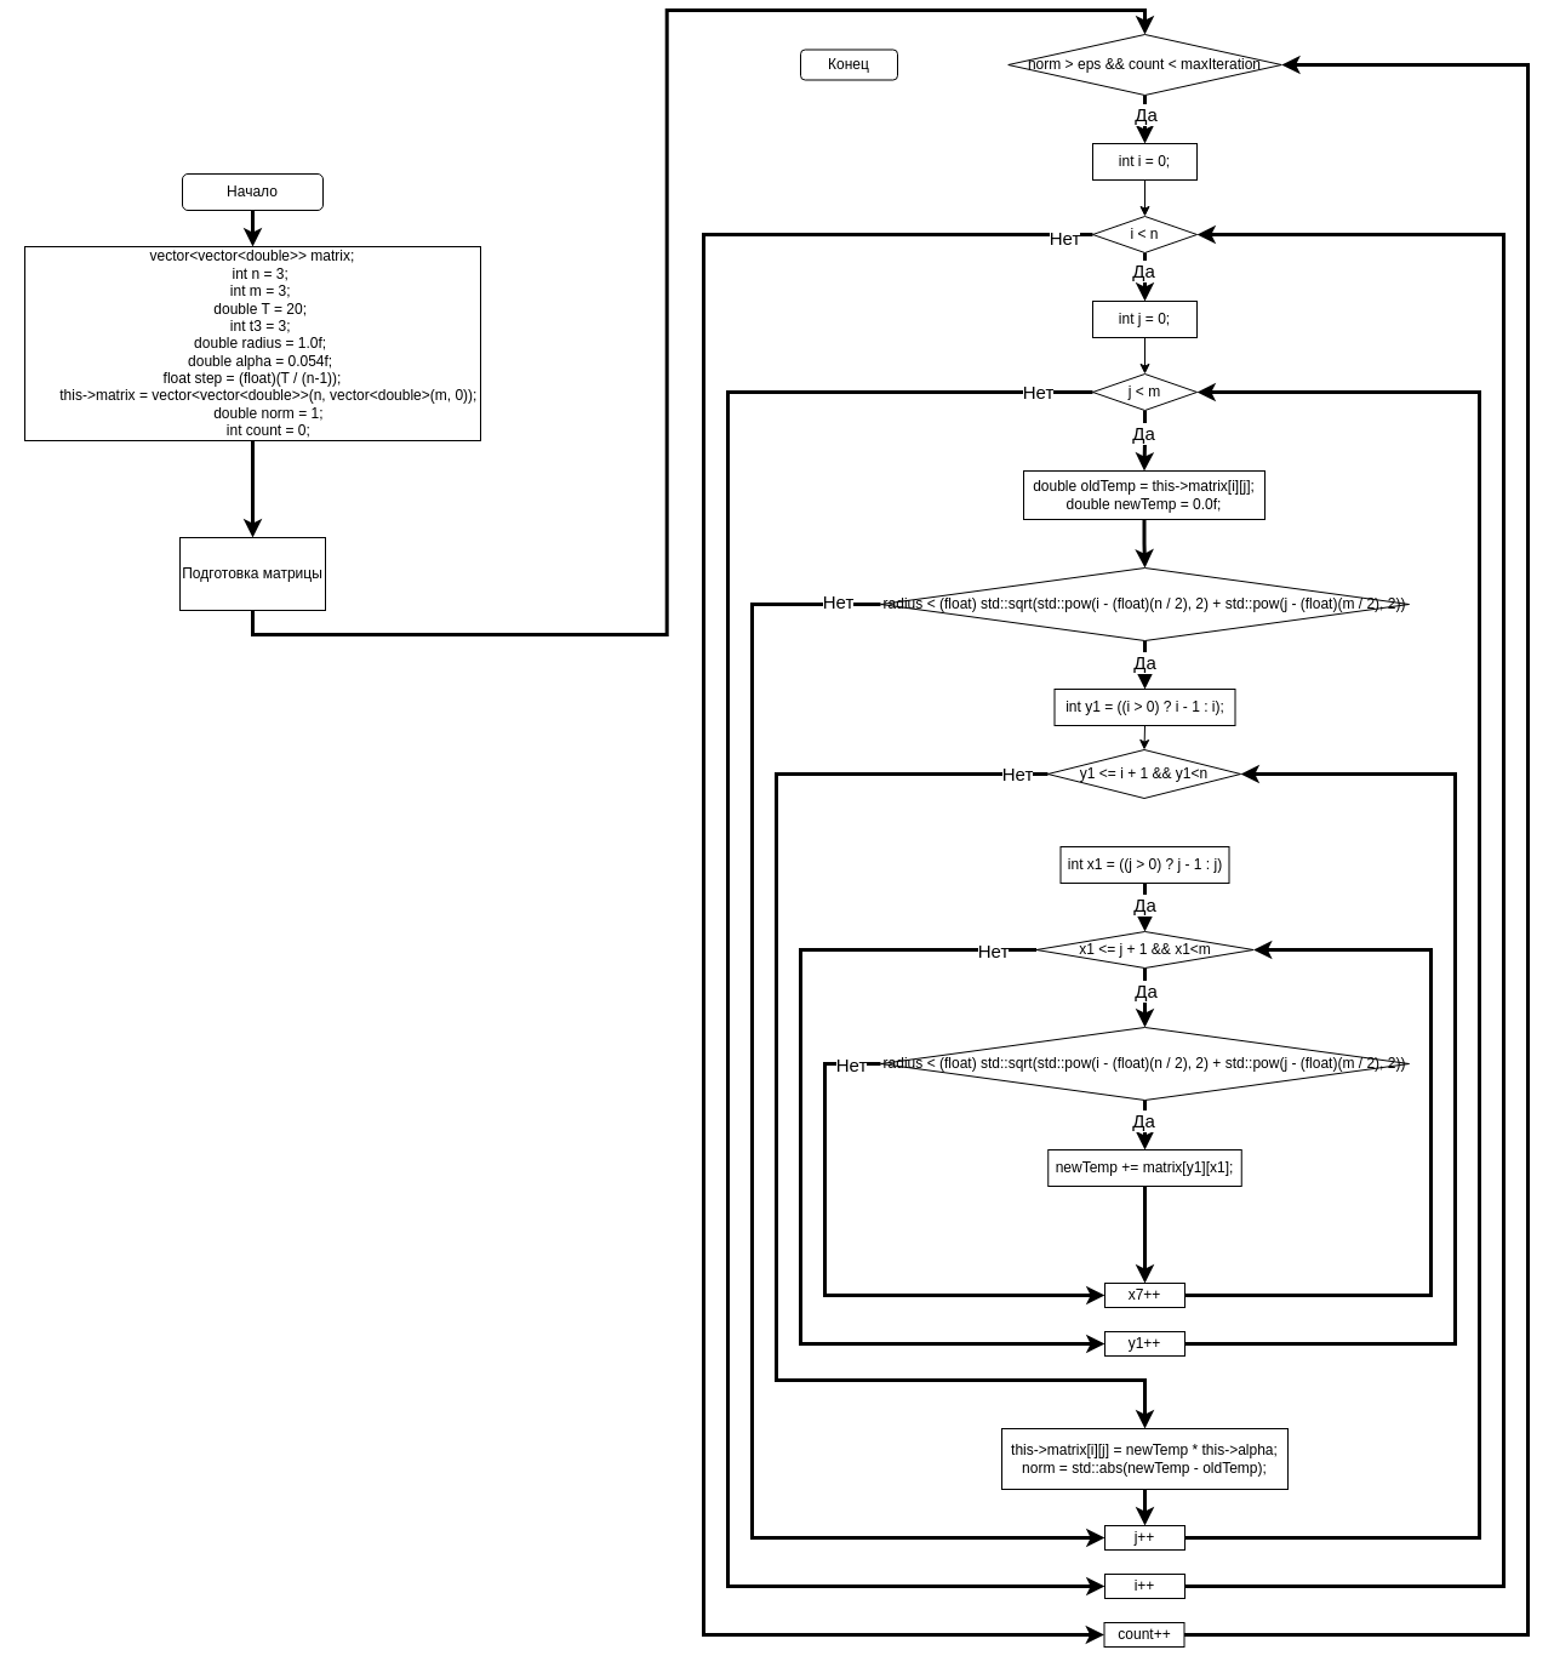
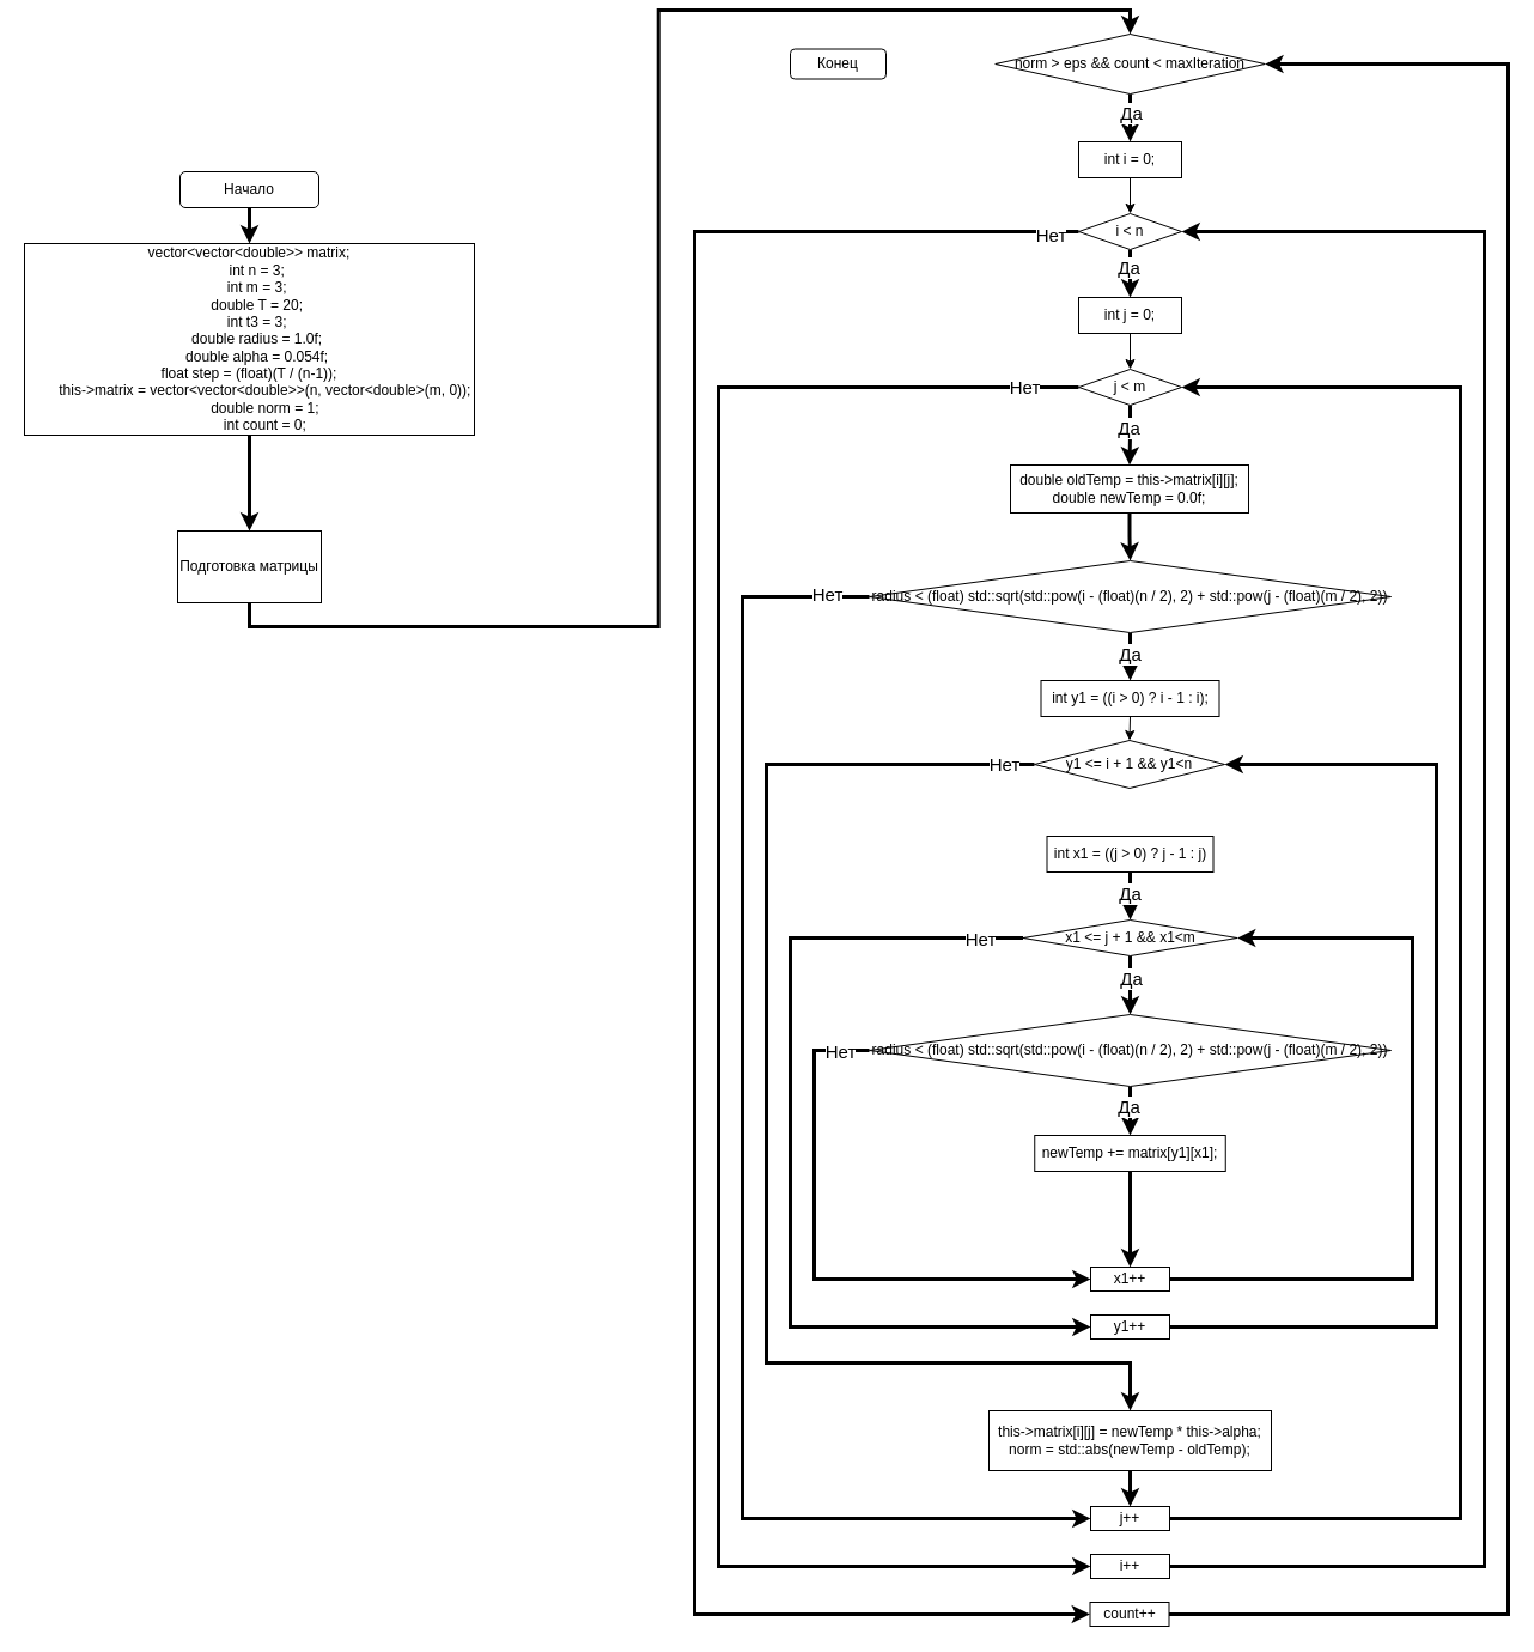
  <mxCell id="0" />
  <mxCell id="1" parent="0" />
  <mxCell id="2" style="edgeStyle=orthogonalEdgeStyle;rounded=0;orthogonalLoop=1;jettySize=auto;html=1;exitX=0.5;exitY=1;exitDx=0;exitDy=0;entryX=0.5;entryY=0;entryDx=0;entryDy=0;strokeWidth=3;" edge="1" parent="1" source="3" target="5"><mxGeometry relative="1" as="geometry" /></mxCell>
  <mxCell id="3" value="Начало" style="rounded=1;whiteSpace=wrap;html=1;" vertex="1" parent="1"><mxGeometry x="150" y="135" width="116" height="30" as="geometry" /></mxCell>
  <mxCell id="4" style="edgeStyle=orthogonalEdgeStyle;rounded=0;orthogonalLoop=1;jettySize=auto;html=1;exitX=0.5;exitY=1;exitDx=0;exitDy=0;entryX=0.5;entryY=0;entryDx=0;entryDy=0;strokeWidth=3;" edge="1" parent="1" source="5" target="64"><mxGeometry relative="1" as="geometry" /></mxCell>
  <mxCell id="5" value="&lt;div&gt;vector&amp;lt;vector&amp;lt;double&amp;gt;&amp;gt; matrix;&lt;/div&gt;&lt;div&gt;&amp;nbsp; &amp;nbsp; int n = 3;&lt;/div&gt;&lt;div&gt;&amp;nbsp; &amp;nbsp; int m = 3;&lt;/div&gt;&lt;div&gt;&amp;nbsp; &amp;nbsp; double T = 20;&lt;/div&gt;&lt;div&gt;&amp;nbsp; &amp;nbsp; int t3 = 3;&lt;/div&gt;&lt;div&gt;&amp;nbsp; &amp;nbsp; double radius = 1.0f;&lt;/div&gt;&lt;div&gt;&amp;nbsp; &amp;nbsp; double alpha = 0.054f;&lt;/div&gt;&lt;div&gt;&lt;div&gt;float step = (float)(T / (n-1));&lt;/div&gt;&lt;div&gt;&amp;nbsp; &amp;nbsp; &amp;nbsp; &amp;nbsp; this-&amp;gt;matrix = vector&amp;lt;vector&amp;lt;double&amp;gt;&amp;gt;(n, vector&amp;lt;double&amp;gt;(m, 0));&lt;/div&gt;&lt;div&gt;&amp;nbsp; &amp;nbsp; &amp;nbsp; &amp;nbsp;&amp;nbsp;double norm = 1;&lt;/div&gt;&lt;div&gt;&amp;nbsp; &amp;nbsp; &amp;nbsp; &amp;nbsp; int count = 0;&lt;/div&gt;&lt;/div&gt;" style="rounded=0;whiteSpace=wrap;html=1;" vertex="1" parent="1"><mxGeometry x="20" y="195" width="376" height="160" as="geometry" /></mxCell>
  <mxCell id="6" style="edgeStyle=orthogonalEdgeStyle;rounded=0;orthogonalLoop=1;jettySize=auto;html=1;exitX=0.5;exitY=1;exitDx=0;exitDy=0;entryX=0.5;entryY=0;entryDx=0;entryDy=0;strokeWidth=3;" edge="1" parent="1" source="8" target="10"><mxGeometry relative="1" as="geometry" /></mxCell>
  <mxCell id="7" value="&lt;font style=&quot;font-size: 15px;&quot;&gt;Да&lt;/font&gt;" style="edgeLabel;html=1;align=center;verticalAlign=middle;resizable=0;points=[];" vertex="1" connectable="0" parent="6"><mxGeometry x="-0.267" relative="1" as="geometry"><mxPoint as="offset" /></mxGeometry></mxCell>
  <mxCell id="8" value="norm &amp;gt; eps &amp;amp;&amp;amp; count &amp;lt; maxIteration" style="rhombus;whiteSpace=wrap;html=1;" vertex="1" parent="1"><mxGeometry x="831.25" y="20" width="225.5" height="50" as="geometry" /></mxCell>
  <mxCell id="9" style="edgeStyle=orthogonalEdgeStyle;rounded=0;orthogonalLoop=1;jettySize=auto;html=1;exitX=0.5;exitY=1;exitDx=0;exitDy=0;entryX=0.5;entryY=0;entryDx=0;entryDy=0;" edge="1" parent="1" source="10" target="15"><mxGeometry relative="1" as="geometry" /></mxCell>
  <mxCell id="10" value="int i = 0;" style="rounded=0;whiteSpace=wrap;html=1;" vertex="1" parent="1"><mxGeometry x="901" y="110" width="86" height="30" as="geometry" /></mxCell>
  <mxCell id="11" style="edgeStyle=orthogonalEdgeStyle;rounded=0;orthogonalLoop=1;jettySize=auto;html=1;exitX=0.5;exitY=1;exitDx=0;exitDy=0;entryX=0.5;entryY=0;entryDx=0;entryDy=0;strokeWidth=3;" edge="1" parent="1" source="15" target="17"><mxGeometry relative="1" as="geometry"><mxPoint x="944" y="244" as="targetPoint" /></mxGeometry></mxCell>
  <mxCell id="12" value="&lt;font style=&quot;font-size: 15px;&quot;&gt;Да&lt;/font&gt;" style="edgeLabel;html=1;align=center;verticalAlign=middle;resizable=0;points=[];" vertex="1" connectable="0" parent="11"><mxGeometry x="-0.283" y="-2" relative="1" as="geometry"><mxPoint as="offset" /></mxGeometry></mxCell>
  <mxCell id="13" style="edgeStyle=orthogonalEdgeStyle;rounded=0;orthogonalLoop=1;jettySize=auto;html=1;exitX=0;exitY=0.5;exitDx=0;exitDy=0;entryX=0;entryY=0.5;entryDx=0;entryDy=0;strokeWidth=3;" edge="1" parent="1" source="15" target="61"><mxGeometry relative="1" as="geometry"><Array as="points"><mxPoint x="580" y="185" /><mxPoint x="580" y="1340" /></Array></mxGeometry></mxCell>
  <mxCell id="14" value="&lt;font style=&quot;font-size: 15px;&quot;&gt;Нет&lt;/font&gt;" style="edgeLabel;html=1;align=center;verticalAlign=middle;resizable=0;points=[];" vertex="1" connectable="0" parent="13"><mxGeometry x="-0.973" y="2" relative="1" as="geometry"><mxPoint as="offset" /></mxGeometry></mxCell>
  <mxCell id="15" value="i &amp;lt; n" style="rhombus;whiteSpace=wrap;html=1;" vertex="1" parent="1"><mxGeometry x="901" y="170" width="86" height="30" as="geometry" /></mxCell>
  <mxCell id="16" style="edgeStyle=orthogonalEdgeStyle;rounded=0;orthogonalLoop=1;jettySize=auto;html=1;exitX=0.5;exitY=1;exitDx=0;exitDy=0;entryX=0.5;entryY=0;entryDx=0;entryDy=0;" edge="1" parent="1" source="17" target="22"><mxGeometry relative="1" as="geometry" /></mxCell>
  <mxCell id="17" value="int j = 0;" style="rounded=0;whiteSpace=wrap;html=1;" vertex="1" parent="1"><mxGeometry x="901" y="240" width="86" height="30" as="geometry" /></mxCell>
  <mxCell id="18" style="edgeStyle=orthogonalEdgeStyle;rounded=0;orthogonalLoop=1;jettySize=auto;html=1;exitX=0.5;exitY=1;exitDx=0;exitDy=0;entryX=0.5;entryY=0;entryDx=0;entryDy=0;strokeWidth=3;" edge="1" parent="1" source="22" target="24"><mxGeometry relative="1" as="geometry"><mxPoint x="944" y="404" as="targetPoint" /></mxGeometry></mxCell>
  <mxCell id="19" value="&lt;font style=&quot;font-size: 15px;&quot;&gt;Да&lt;/font&gt;" style="edgeLabel;html=1;align=center;verticalAlign=middle;resizable=0;points=[];" vertex="1" connectable="0" parent="18"><mxGeometry x="-0.283" y="-2" relative="1" as="geometry"><mxPoint as="offset" /></mxGeometry></mxCell>
  <mxCell id="20" style="edgeStyle=orthogonalEdgeStyle;rounded=0;orthogonalLoop=1;jettySize=auto;html=1;exitX=0;exitY=0.5;exitDx=0;exitDy=0;entryX=0;entryY=0.5;entryDx=0;entryDy=0;strokeWidth=3;" edge="1" parent="1" source="22" target="59"><mxGeometry relative="1" as="geometry"><Array as="points"><mxPoint x="600" y="315" /><mxPoint x="600" y="1300" /></Array></mxGeometry></mxCell>
  <mxCell id="21" value="&lt;font style=&quot;font-size: 15px;&quot;&gt;Нет&lt;/font&gt;" style="edgeLabel;html=1;align=center;verticalAlign=middle;resizable=0;points=[];" vertex="1" connectable="0" parent="20"><mxGeometry x="-0.943" y="-1" relative="1" as="geometry"><mxPoint as="offset" /></mxGeometry></mxCell>
  <mxCell id="22" value="j &amp;lt; m" style="rhombus;whiteSpace=wrap;html=1;" vertex="1" parent="1"><mxGeometry x="901" y="300" width="86" height="30" as="geometry" /></mxCell>
  <mxCell id="23" style="edgeStyle=orthogonalEdgeStyle;rounded=0;orthogonalLoop=1;jettySize=auto;html=1;exitX=0.5;exitY=1;exitDx=0;exitDy=0;entryX=0.5;entryY=0;entryDx=0;entryDy=0;strokeWidth=3;" edge="1" parent="1" source="24" target="29"><mxGeometry relative="1" as="geometry" /></mxCell>
  <mxCell id="24" value="&lt;div&gt;double oldTemp = this-&amp;gt;matrix[i][j];&lt;/div&gt;&lt;div&gt;double newTemp = 0.0f;&lt;/div&gt;" style="rounded=0;whiteSpace=wrap;html=1;" vertex="1" parent="1"><mxGeometry x="844" y="380" width="199" height="40" as="geometry" /></mxCell>
  <mxCell id="25" style="edgeStyle=orthogonalEdgeStyle;rounded=0;orthogonalLoop=1;jettySize=auto;html=1;exitX=0.5;exitY=1;exitDx=0;exitDy=0;entryX=0.5;entryY=0;entryDx=0;entryDy=0;strokeWidth=3;" edge="1" parent="1" source="29" target="31"><mxGeometry relative="1" as="geometry" /></mxCell>
  <mxCell id="26" value="&lt;font style=&quot;font-size: 15px;&quot;&gt;Да&lt;/font&gt;" style="edgeLabel;html=1;align=center;verticalAlign=middle;resizable=0;points=[];" vertex="1" connectable="0" parent="25"><mxGeometry x="-0.158" y="-1" relative="1" as="geometry"><mxPoint as="offset" /></mxGeometry></mxCell>
  <mxCell id="27" style="edgeStyle=orthogonalEdgeStyle;rounded=0;orthogonalLoop=1;jettySize=auto;html=1;exitX=0;exitY=0.5;exitDx=0;exitDy=0;entryX=0;entryY=0.5;entryDx=0;entryDy=0;strokeWidth=3;" edge="1" parent="1" source="29" target="57"><mxGeometry relative="1" as="geometry"><Array as="points"><mxPoint x="620" y="490" /><mxPoint x="620" y="1260" /></Array></mxGeometry></mxCell>
  <mxCell id="28" value="&lt;font style=&quot;font-size: 15px;&quot;&gt;Нет&lt;/font&gt;" style="edgeLabel;html=1;align=center;verticalAlign=middle;resizable=0;points=[];" vertex="1" connectable="0" parent="27"><mxGeometry x="-0.938" y="-3" relative="1" as="geometry"><mxPoint as="offset" /></mxGeometry></mxCell>
  <mxCell id="29" value="&lt;div&gt;radius &amp;lt; (float) std::sqrt(std::pow(i - (float)(n / 2), 2) +&amp;nbsp;&lt;span style=&quot;background-color: initial;&quot;&gt;std::pow(j - (float)(m / 2), 2))&lt;/span&gt;&lt;/div&gt;" style="rhombus;whiteSpace=wrap;html=1;" vertex="1" parent="1"><mxGeometry x="726" y="460" width="436" height="60" as="geometry" /></mxCell>
  <mxCell id="30" style="edgeStyle=orthogonalEdgeStyle;rounded=0;orthogonalLoop=1;jettySize=auto;html=1;exitX=0.5;exitY=1;exitDx=0;exitDy=0;entryX=0.5;entryY=0;entryDx=0;entryDy=0;" edge="1" parent="1" source="31" target="34"><mxGeometry relative="1" as="geometry" /></mxCell>
  <mxCell id="31" value="int y1 = ((i &amp;gt; 0) ? i - 1 : i);" style="rounded=0;whiteSpace=wrap;html=1;" vertex="1" parent="1"><mxGeometry x="869.5" y="560" width="149" height="30" as="geometry" /></mxCell>
  <mxCell id="32" style="edgeStyle=orthogonalEdgeStyle;rounded=0;orthogonalLoop=1;jettySize=auto;html=1;exitX=0;exitY=0.5;exitDx=0;exitDy=0;entryX=0.5;entryY=0;entryDx=0;entryDy=0;strokeWidth=3;" edge="1" parent="1" source="34" target="55"><mxGeometry relative="1" as="geometry"><Array as="points"><mxPoint x="640" y="630" /><mxPoint x="640" y="1130" /><mxPoint x="944" y="1130" /></Array></mxGeometry></mxCell>
  <mxCell id="33" value="&lt;font style=&quot;font-size: 15px;&quot;&gt;Нет&lt;/font&gt;" style="edgeLabel;html=1;align=center;verticalAlign=middle;resizable=0;points=[];" vertex="1" connectable="0" parent="32"><mxGeometry x="-0.951" y="-1" relative="1" as="geometry"><mxPoint as="offset" /></mxGeometry></mxCell>
  <mxCell id="34" value="y1 &amp;lt;= i + 1 &amp;amp;&amp;amp; y1&amp;lt;n" style="rhombus;whiteSpace=wrap;html=1;" vertex="1" parent="1"><mxGeometry x="864" y="610" width="159" height="40" as="geometry" /></mxCell>
  <mxCell id="35" style="edgeStyle=orthogonalEdgeStyle;rounded=0;orthogonalLoop=1;jettySize=auto;html=1;exitX=0.5;exitY=1;exitDx=0;exitDy=0;entryX=0.5;entryY=0;entryDx=0;entryDy=0;strokeWidth=3;" edge="1" parent="1" source="37" target="42"><mxGeometry relative="1" as="geometry" /></mxCell>
  <mxCell id="36" value="&lt;font style=&quot;font-size: 15px;&quot;&gt;Да&lt;/font&gt;" style="edgeLabel;html=1;align=center;verticalAlign=middle;resizable=0;points=[];" vertex="1" connectable="0" parent="35"><mxGeometry x="-0.175" y="-1" relative="1" as="geometry"><mxPoint as="offset" /></mxGeometry></mxCell>
  <mxCell id="37" value="int x1 = ((j &amp;gt; 0) ? j - 1 : j)" style="rounded=0;whiteSpace=wrap;html=1;" vertex="1" parent="1"><mxGeometry x="874.5" y="690" width="139" height="30" as="geometry" /></mxCell>
  <mxCell id="38" style="edgeStyle=orthogonalEdgeStyle;rounded=0;orthogonalLoop=1;jettySize=auto;html=1;exitX=0.5;exitY=1;exitDx=0;exitDy=0;entryX=0.5;entryY=0;entryDx=0;entryDy=0;strokeWidth=3;" edge="1" parent="1" source="42" target="47"><mxGeometry relative="1" as="geometry" /></mxCell>
  <mxCell id="39" value="&lt;font style=&quot;font-size: 15px;&quot;&gt;Да&lt;/font&gt;" style="edgeLabel;html=1;align=center;verticalAlign=middle;resizable=0;points=[];" vertex="1" connectable="0" parent="38"><mxGeometry x="-0.259" relative="1" as="geometry"><mxPoint as="offset" /></mxGeometry></mxCell>
  <mxCell id="40" style="edgeStyle=orthogonalEdgeStyle;rounded=0;orthogonalLoop=1;jettySize=auto;html=1;exitX=0;exitY=0.5;exitDx=0;exitDy=0;entryX=0;entryY=0.5;entryDx=0;entryDy=0;strokeWidth=3;" edge="1" parent="1" source="42" target="53"><mxGeometry relative="1" as="geometry"><Array as="points"><mxPoint x="660" y="775" /><mxPoint x="660" y="1100" /></Array></mxGeometry></mxCell>
  <mxCell id="41" value="&lt;font style=&quot;font-size: 15px;&quot;&gt;Нет&lt;/font&gt;" style="edgeLabel;html=1;align=center;verticalAlign=middle;resizable=0;points=[];" vertex="1" connectable="0" parent="40"><mxGeometry x="-0.907" relative="1" as="geometry"><mxPoint as="offset" /></mxGeometry></mxCell>
  <mxCell id="42" value="x1 &amp;lt;= j + 1 &amp;amp;&amp;amp; x1&amp;lt;m" style="rhombus;whiteSpace=wrap;html=1;" vertex="1" parent="1"><mxGeometry x="854.5" y="760" width="179" height="30" as="geometry" /></mxCell>
  <mxCell id="43" style="edgeStyle=orthogonalEdgeStyle;rounded=0;orthogonalLoop=1;jettySize=auto;html=1;exitX=0.5;exitY=1;exitDx=0;exitDy=0;entryX=0.5;entryY=0;entryDx=0;entryDy=0;strokeWidth=3;" edge="1" parent="1" source="47" target="49"><mxGeometry relative="1" as="geometry" /></mxCell>
  <mxCell id="44" value="&lt;font style=&quot;font-size: 15px;&quot;&gt;Да&lt;/font&gt;" style="edgeLabel;html=1;align=center;verticalAlign=middle;resizable=0;points=[];" vertex="1" connectable="0" parent="43"><mxGeometry x="-0.206" y="-2" relative="1" as="geometry"><mxPoint as="offset" /></mxGeometry></mxCell>
  <mxCell id="45" style="edgeStyle=orthogonalEdgeStyle;rounded=0;orthogonalLoop=1;jettySize=auto;html=1;exitX=0;exitY=0.5;exitDx=0;exitDy=0;entryX=0;entryY=0.5;entryDx=0;entryDy=0;strokeWidth=3;" edge="1" parent="1" source="47" target="51"><mxGeometry relative="1" as="geometry"><Array as="points"><mxPoint x="680" y="869" /><mxPoint x="680" y="1060" /></Array></mxGeometry></mxCell>
  <mxCell id="46" value="&lt;font style=&quot;font-size: 15px;&quot;&gt;Нет&lt;/font&gt;" style="edgeLabel;html=1;align=center;verticalAlign=middle;resizable=0;points=[];" vertex="1" connectable="0" parent="45"><mxGeometry x="-0.943" y="-2" relative="1" as="geometry"><mxPoint x="-12" y="2" as="offset" /></mxGeometry></mxCell>
  <mxCell id="47" value="&lt;div&gt;radius &amp;lt; (float) std::sqrt(std::pow(i - (float)(n / 2), 2) +&amp;nbsp;&lt;span style=&quot;background-color: initial;&quot;&gt;std::pow(j - (float)(m / 2), 2))&lt;/span&gt;&lt;/div&gt;" style="rhombus;whiteSpace=wrap;html=1;" vertex="1" parent="1"><mxGeometry x="726" y="839" width="436" height="60" as="geometry" /></mxCell>
  <mxCell id="48" style="edgeStyle=orthogonalEdgeStyle;rounded=0;orthogonalLoop=1;jettySize=auto;html=1;exitX=0.5;exitY=1;exitDx=0;exitDy=0;entryX=0.5;entryY=0;entryDx=0;entryDy=0;strokeWidth=3;" edge="1" parent="1" source="49" target="51"><mxGeometry relative="1" as="geometry" /></mxCell>
  <mxCell id="49" value="newTemp += matrix[y1][x1];" style="rounded=0;whiteSpace=wrap;html=1;" vertex="1" parent="1"><mxGeometry x="864.25" y="940" width="159.5" height="30" as="geometry" /></mxCell>
  <mxCell id="50" style="edgeStyle=orthogonalEdgeStyle;rounded=0;orthogonalLoop=1;jettySize=auto;html=1;exitX=1;exitY=0.5;exitDx=0;exitDy=0;entryX=1;entryY=0.5;entryDx=0;entryDy=0;strokeWidth=3;" edge="1" parent="1" source="51" target="42"><mxGeometry relative="1" as="geometry"><Array as="points"><mxPoint x="1180" y="1060" /><mxPoint x="1180" y="775" /></Array></mxGeometry></mxCell>
- <mxCell id="51" value="x7++" style="rounded=0;whiteSpace=wrap;html=1;" vertex="1" parent="1"><mxGeometry x="911" y="1050" width="66" height="20" as="geometry" /></mxCell>
+ <mxCell id="51" value="x1++" style="rounded=0;whiteSpace=wrap;html=1;" vertex="1" parent="1"><mxGeometry x="911" y="1050" width="66" height="20" as="geometry" /></mxCell>
  <mxCell id="52" style="edgeStyle=orthogonalEdgeStyle;rounded=0;orthogonalLoop=1;jettySize=auto;html=1;exitX=1;exitY=0.5;exitDx=0;exitDy=0;entryX=1;entryY=0.5;entryDx=0;entryDy=0;strokeWidth=3;" edge="1" parent="1" source="53" target="34"><mxGeometry relative="1" as="geometry"><Array as="points"><mxPoint x="1200" y="1100" /><mxPoint x="1200" y="630" /></Array></mxGeometry></mxCell>
  <mxCell id="53" value="y1++" style="rounded=0;whiteSpace=wrap;html=1;" vertex="1" parent="1"><mxGeometry x="911" y="1090" width="66" height="20" as="geometry" /></mxCell>
  <mxCell id="54" style="edgeStyle=orthogonalEdgeStyle;rounded=0;orthogonalLoop=1;jettySize=auto;html=1;exitX=0.5;exitY=1;exitDx=0;exitDy=0;entryX=0.5;entryY=0;entryDx=0;entryDy=0;strokeWidth=3;" edge="1" parent="1" source="55" target="57"><mxGeometry relative="1" as="geometry" /></mxCell>
  <mxCell id="55" value="this-&amp;gt;matrix[i][j] = newTemp * this-&amp;gt;alpha;&lt;br&gt;norm = std::abs(newTemp - oldTemp);" style="rounded=0;whiteSpace=wrap;html=1;" vertex="1" parent="1"><mxGeometry x="826" y="1170" width="236" height="50" as="geometry" /></mxCell>
  <mxCell id="56" style="edgeStyle=orthogonalEdgeStyle;rounded=0;orthogonalLoop=1;jettySize=auto;html=1;exitX=1;exitY=0.5;exitDx=0;exitDy=0;entryX=1;entryY=0.5;entryDx=0;entryDy=0;strokeWidth=3;" edge="1" parent="1" source="57" target="22"><mxGeometry relative="1" as="geometry"><Array as="points"><mxPoint x="1220" y="1260" /><mxPoint x="1220" y="315" /></Array></mxGeometry></mxCell>
  <mxCell id="57" value="j++" style="rounded=0;whiteSpace=wrap;html=1;" vertex="1" parent="1"><mxGeometry x="911" y="1250" width="66" height="20" as="geometry" /></mxCell>
  <mxCell id="58" style="edgeStyle=orthogonalEdgeStyle;rounded=0;orthogonalLoop=1;jettySize=auto;html=1;exitX=1;exitY=0.5;exitDx=0;exitDy=0;entryX=1;entryY=0.5;entryDx=0;entryDy=0;strokeWidth=3;" edge="1" parent="1" source="59" target="15"><mxGeometry relative="1" as="geometry"><Array as="points"><mxPoint x="1240" y="1300" /><mxPoint x="1240" y="185" /></Array></mxGeometry></mxCell>
  <mxCell id="59" value="i++" style="rounded=0;whiteSpace=wrap;html=1;" vertex="1" parent="1"><mxGeometry x="911" y="1290" width="66" height="20" as="geometry" /></mxCell>
  <mxCell id="60" style="edgeStyle=orthogonalEdgeStyle;rounded=0;orthogonalLoop=1;jettySize=auto;html=1;exitX=1;exitY=0.5;exitDx=0;exitDy=0;entryX=1;entryY=0.5;entryDx=0;entryDy=0;strokeWidth=3;" edge="1" parent="1" source="61" target="8"><mxGeometry relative="1" as="geometry"><Array as="points"><mxPoint x="1260" y="1340" /><mxPoint x="1260" y="45" /></Array></mxGeometry></mxCell>
  <mxCell id="61" value="count++" style="rounded=0;whiteSpace=wrap;html=1;" vertex="1" parent="1"><mxGeometry x="910.5" y="1330" width="66" height="20" as="geometry" /></mxCell>
  <mxCell id="62" value="Конец" style="rounded=1;whiteSpace=wrap;html=1;" vertex="1" parent="1"><mxGeometry x="660" y="32.5" width="80" height="25" as="geometry" /></mxCell>
  <mxCell id="63" style="edgeStyle=orthogonalEdgeStyle;rounded=0;orthogonalLoop=1;jettySize=auto;html=1;exitX=0.5;exitY=1;exitDx=0;exitDy=0;entryX=0.5;entryY=0;entryDx=0;entryDy=0;strokeWidth=3;" edge="1" parent="1" source="64" target="8"><mxGeometry relative="1" as="geometry" /></mxCell>
  <mxCell id="64" value="Подготовка матрицы" style="rounded=0;whiteSpace=wrap;html=1;" vertex="1" parent="1"><mxGeometry x="148" y="435" width="120" height="60" as="geometry" /></mxCell>
